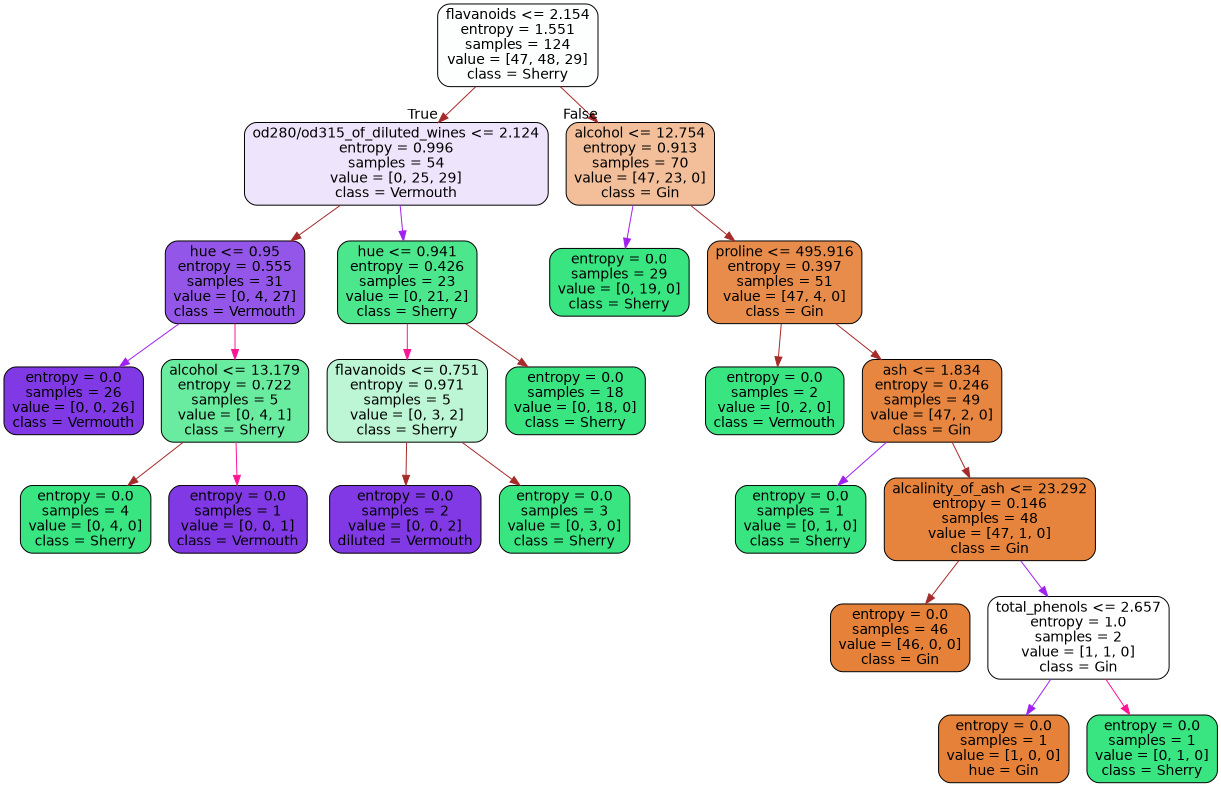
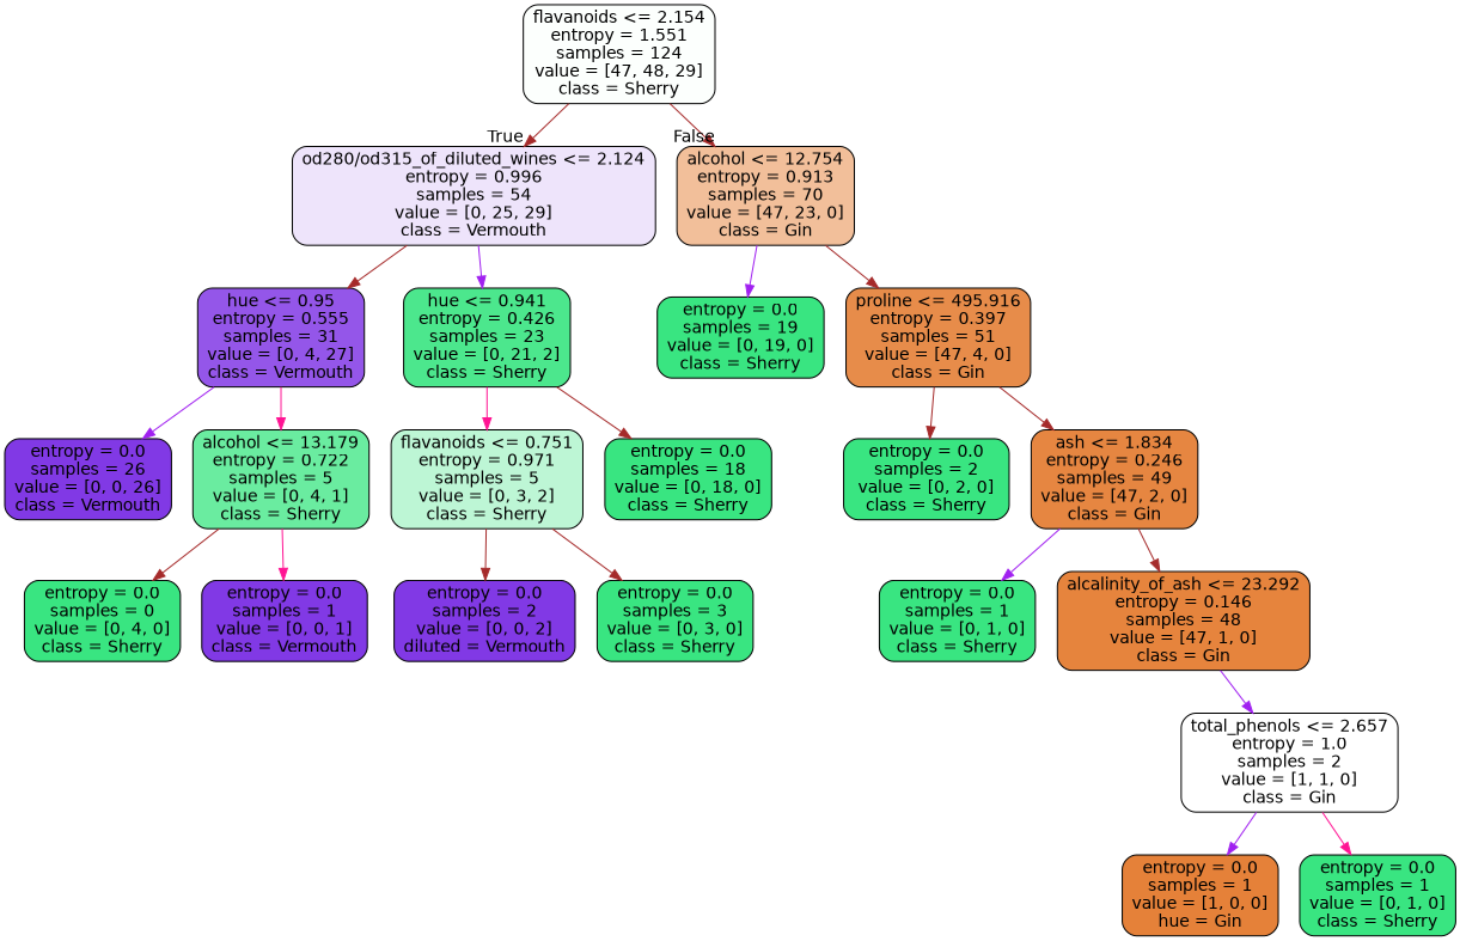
  digraph {
    node [color=black fillcolor="#39e581" fontname=helvetica shape=box style="filled, rounded"]
    edge [color=brown fontname=helvetica]
    n1 [fillcolor="#fcfffd" label="flavanoids <= 2.154\nentropy = 1.551\nsamples = 124\nvalue = [47, 48, 29]\nclass = Sherry"]
    n2 [fillcolor="#eee4fb" label="od280/od315_of_diluted_wines <= 2.124\nentropy = 0.996\nsamples = 54\nvalue = [0, 25, 29]\nclass = Vermouth"]
    n3 [fillcolor="#f2bf9a" label="alcohol <= 12.754\nentropy = 0.913\nsamples = 70\nvalue = [47, 23, 0]\nclass = Gin"]
    n4 [fillcolor="#9456e9" label="hue <= 0.95\nentropy = 0.555\nsamples = 31\nvalue = [0, 4, 27]\nclass = Vermouth"]
    n5 [fillcolor="#4ce78d" label="hue <= 0.941\nentropy = 0.426\nsamples = 23\nvalue = [0, 21, 2]\nclass = Sherry"]
-   n6 [label="entropy = 0.0\nsamples = 29\nvalue = [0, 19, 0]\nclass = Sherry"]
+   n6 [label="entropy = 0.0\nsamples = 19\nvalue = [0, 19, 0]\nclass = Sherry"]
    n7 [fillcolor="#e78c4a" label="proline <= 495.916\nentropy = 0.397\nsamples = 51\nvalue = [47, 4, 0]\nclass = Gin"]
    n8 [fillcolor="#8139e5" label="entropy = 0.0\nsamples = 26\nvalue = [0, 0, 26]\nclass = Vermouth"]
    n9 [fillcolor="#6aeca0" label="alcohol <= 13.179\nentropy = 0.722\nsamples = 5\nvalue = [0, 4, 1]\nclass = Sherry"]
    n10 [fillcolor="#bdf6d5" label="flavanoids <= 0.751\nentropy = 0.971\nsamples = 5\nvalue = [0, 3, 2]\nclass = Sherry"]
    n11 [label="entropy = 0.0\nsamples = 18\nvalue = [0, 18, 0]\nclass = Sherry"]
-   n12 [label="entropy = 0.0\nsamples = 4\nvalue = [0, 4, 0]\nclass = Sherry"]
+   n12 [label="entropy = 0.0\nsamples = 0\nvalue = [0, 4, 0]\nclass = Sherry"]
    n13 [fillcolor="#8139e5" label="entropy = 0.0\nsamples = 1\nvalue = [0, 0, 1]\nclass = Vermouth"]
    n14 [fillcolor="#8139e5" label="entropy = 0.0\nsamples = 2\nvalue = [0, 0, 2]\ndiluted = Vermouth"]
    n15 [label="entropy = 0.0\nsamples = 3\nvalue = [0, 3, 0]\nclass = Sherry"]
-   n16 [label="entropy = 0.0\nsamples = 2\nvalue = [0, 2, 0]\nclass = Vermouth"]
+   n16 [label="entropy = 0.0\nsamples = 2\nvalue = [0, 2, 0]\nclass = Sherry"]
    n17 [fillcolor="#e68641" label="ash <= 1.834\nentropy = 0.246\nsamples = 49\nvalue = [47, 2, 0]\nclass = Gin"]
    n18 [label="entropy = 0.0\nsamples = 1\nvalue = [0, 1, 0]\nclass = Sherry"]
    n19 [fillcolor="#e6843d" label="alcalinity_of_ash <= 23.292\nentropy = 0.146\nsamples = 48\nvalue = [47, 1, 0]\nclass = Gin"]
-   n20 [fillcolor="#e58139" label="entropy = 0.0\nsamples = 46\nvalue = [46, 0, 0]\nclass = Gin"]
    n21 [fillcolor="#ffffff" label="total_phenols <= 2.657\nentropy = 1.0\nsamples = 2\nvalue = [1, 1, 0]\nclass = Gin"]
    n22 [fillcolor="#e58139" label="entropy = 0.0\nsamples = 1\nvalue = [1, 0, 0]\nhue = Gin"]
    n23 [label="entropy = 0.0\nsamples = 1\nvalue = [0, 1, 0]\nclass = Sherry"]
    n1 -> n2 [headlabel=True labelangle=45 labeldistance=2.5]
    n1 -> n3 [headlabel=False labelangle=-45 labeldistance=2.5]
    n2 -> n4
    n2 -> n5 [color=purple]
    n3 -> n6 [color=purple]
    n3 -> n7
    n4 -> n8 [color=purple]
    n4 -> n9 [color=deeppink]
    n5 -> n10 [color=deeppink]
    n5 -> n11
    n7 -> n16
    n7 -> n17
    n9 -> n12
    n9 -> n13 [color=deeppink]
    n10 -> n14
    n10 -> n15
    n17 -> n18 [color=purple]
    n17 -> n19
-   n19 -> n20
    n19 -> n21 [color=purple]
    n21 -> n22 [color=purple]
    n21 -> n23 [color=deeppink]
  }
